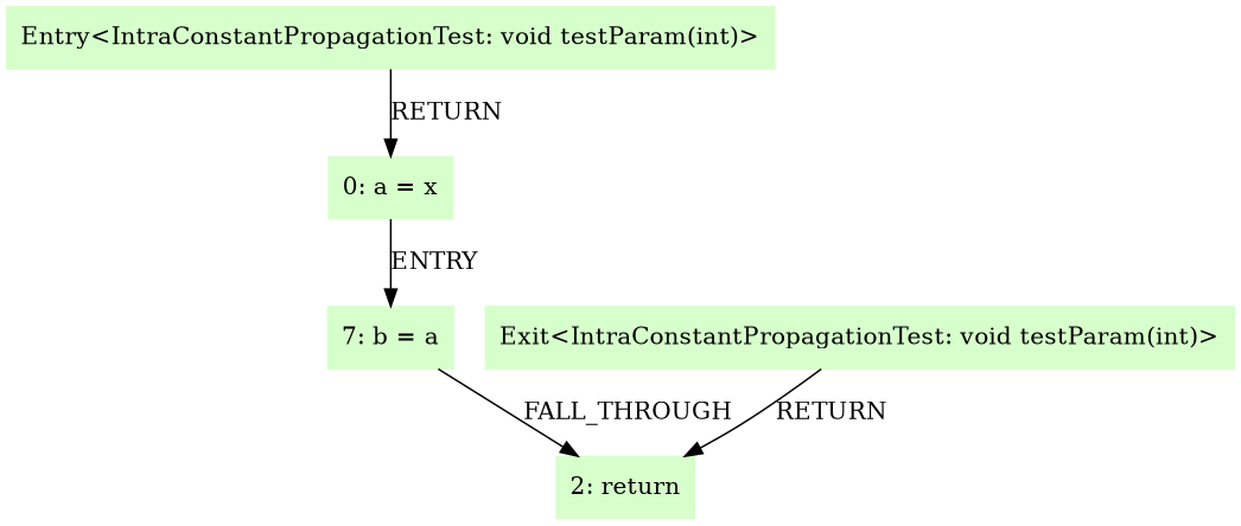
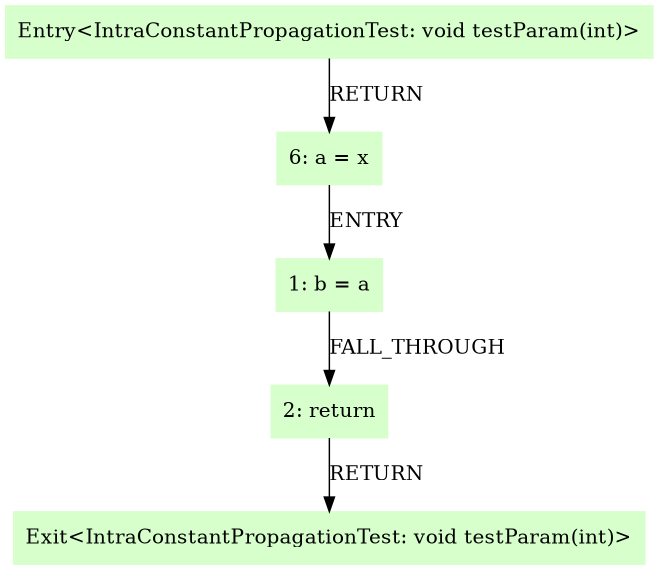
  digraph {
    fontname="DejaVu Serif"
    node [color=".3 .2 1.0" fontname="DejaVu Serif" shape=box style=filled]
    edge [fontname="DejaVu Serif"]
    n1 [label="Entry<IntraConstantPropagationTest: void testParam(int)>"]
-   n2 [label="0: a = x"]
-   n3 [label="7: b = a"]
+   n2 [label="6: a = x"]
+   n3 [label="1: b = a"]
    n4 [label="2: return"]
    n5 [label="Exit<IntraConstantPropagationTest: void testParam(int)>"]
    n1 -> n2 [label=RETURN]
    n2 -> n3 [label=ENTRY]
    n3 -> n4 [label=FALL_THROUGH]
-   n5 -> n4 [label=RETURN]
+   n4 -> n5 [label=RETURN]
  }
